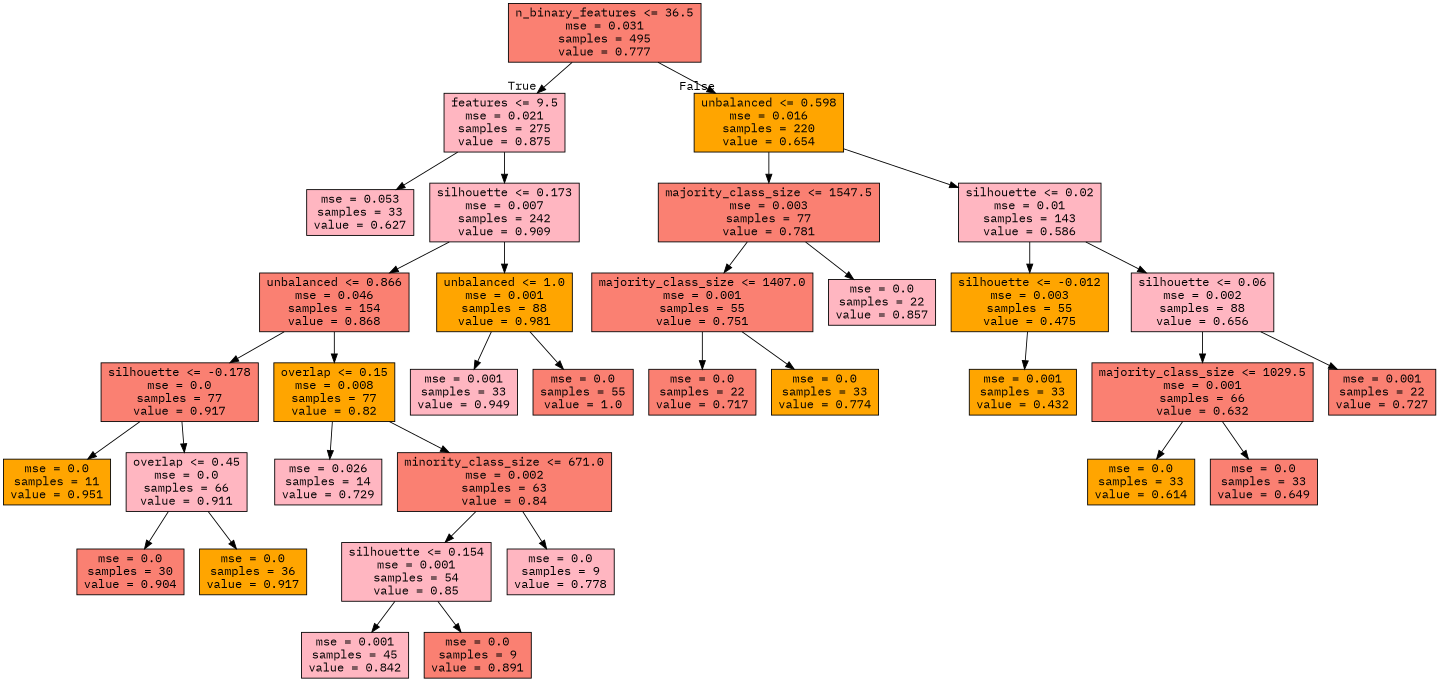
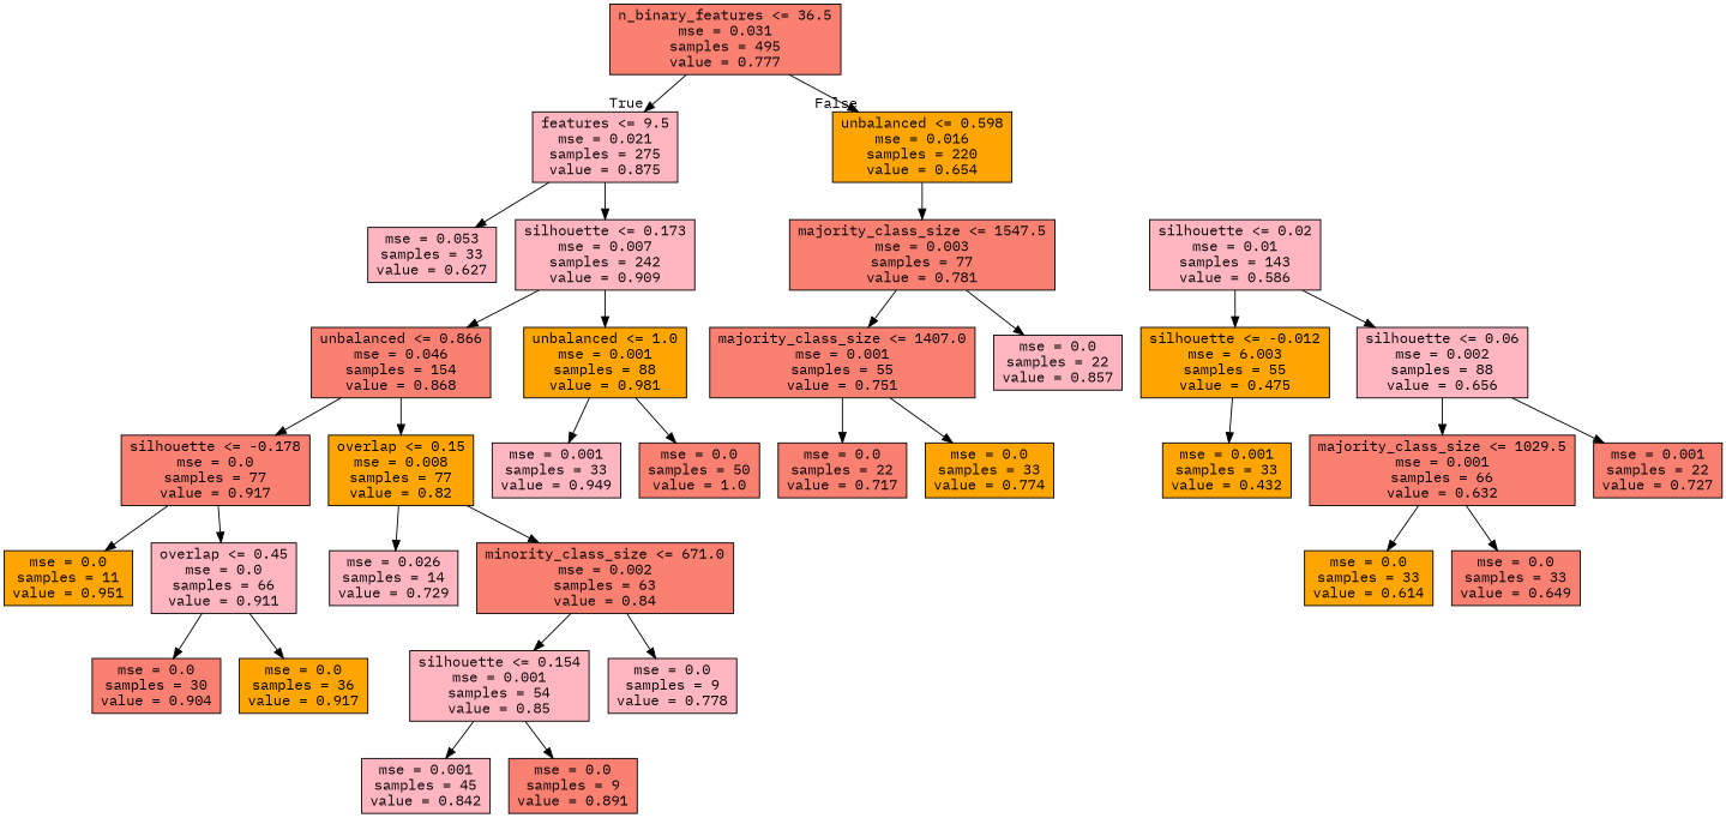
  digraph {
    fontname="IBM Plex Mono"
    node [fillcolor=salmon fontname="IBM Plex Mono" shape=box style=filled]
    edge [fontname="IBM Plex Mono"]
    n1 [label="n_binary_features <= 36.5\nmse = 0.031\nsamples = 495\nvalue = 0.777"]
    n2 [fillcolor=lightpink label="features <= 9.5\nmse = 0.021\nsamples = 275\nvalue = 0.875"]
    n3 [fillcolor=orange label="unbalanced <= 0.598\nmse = 0.016\nsamples = 220\nvalue = 0.654"]
    n4 [fillcolor=lightpink label="mse = 0.053\nsamples = 33\nvalue = 0.627"]
    n5 [fillcolor=lightpink label="silhouette <= 0.173\nmse = 0.007\nsamples = 242\nvalue = 0.909"]
    n6 [label="majority_class_size <= 1547.5\nmse = 0.003\nsamples = 77\nvalue = 0.781"]
    n7 [fillcolor=lightpink label="silhouette <= 0.02\nmse = 0.01\nsamples = 143\nvalue = 0.586"]
    n8 [label="unbalanced <= 0.866\nmse = 0.046\nsamples = 154\nvalue = 0.868"]
    n9 [fillcolor=orange label="unbalanced <= 1.0\nmse = 0.001\nsamples = 88\nvalue = 0.981"]
    n10 [label="silhouette <= -0.178\nmse = 0.0\nsamples = 77\nvalue = 0.917"]
    n11 [fillcolor=orange label="overlap <= 0.15\nmse = 0.008\nsamples = 77\nvalue = 0.82"]
    n12 [fillcolor=lightpink label="mse = 0.001\nsamples = 33\nvalue = 0.949"]
-   n13 [label="mse = 0.0\nsamples = 55\nvalue = 1.0"]
+   n13 [label="mse = 0.0\nsamples = 50\nvalue = 1.0"]
    n14 [fillcolor=orange label="mse = 0.0\nsamples = 11\nvalue = 0.951"]
    n15 [fillcolor=lightpink label="overlap <= 0.45\nmse = 0.0\nsamples = 66\nvalue = 0.911"]
    n16 [fillcolor=lightpink label="mse = 0.026\nsamples = 14\nvalue = 0.729"]
    n17 [label="minority_class_size <= 671.0\nmse = 0.002\nsamples = 63\nvalue = 0.84"]
    n18 [label="mse = 0.0\nsamples = 30\nvalue = 0.904"]
    n19 [fillcolor=orange label="mse = 0.0\nsamples = 36\nvalue = 0.917"]
    n20 [fillcolor=lightpink label="silhouette <= 0.154\nmse = 0.001\nsamples = 54\nvalue = 0.85"]
    n21 [fillcolor=lightpink label="mse = 0.0\nsamples = 9\nvalue = 0.778"]
    n22 [fillcolor=lightpink label="mse = 0.001\nsamples = 45\nvalue = 0.842"]
    n23 [label="mse = 0.0\nsamples = 9\nvalue = 0.891"]
    n24 [label="majority_class_size <= 1407.0\nmse = 0.001\nsamples = 55\nvalue = 0.751"]
    n25 [fillcolor=lightpink label="mse = 0.0\nsamples = 22\nvalue = 0.857"]
-   n26 [fillcolor=orange label="silhouette <= -0.012\nmse = 0.003\nsamples = 55\nvalue = 0.475"]
+   n26 [fillcolor=orange label="silhouette <= -0.012\nmse = 6.003\nsamples = 55\nvalue = 0.475"]
    n27 [fillcolor=lightpink label="silhouette <= 0.06\nmse = 0.002\nsamples = 88\nvalue = 0.656"]
    n28 [label="mse = 0.0\nsamples = 22\nvalue = 0.717"]
    n29 [fillcolor=orange label="mse = 0.0\nsamples = 33\nvalue = 0.774"]
    n30 [fillcolor=orange label="mse = 0.001\nsamples = 33\nvalue = 0.432"]
    n31 [label="majority_class_size <= 1029.5\nmse = 0.001\nsamples = 66\nvalue = 0.632"]
    n32 [label="mse = 0.001\nsamples = 22\nvalue = 0.727"]
    n33 [fillcolor=orange label="mse = 0.0\nsamples = 33\nvalue = 0.614"]
    n34 [label="mse = 0.0\nsamples = 33\nvalue = 0.649"]
    n1 -> n2 [headlabel=True labelangle=45 labeldistance=2.5]
    n1 -> n3 [headlabel=False labelangle=-45 labeldistance=2.5]
    n2 -> n4
    n2 -> n5
    n3 -> n6
-   n3 -> n7
    n5 -> n8
    n5 -> n9
    n6 -> n24
    n6 -> n25
    n7 -> n26
    n7 -> n27
    n8 -> n10
    n8 -> n11
    n9 -> n12
    n9 -> n13
    n10 -> n14
    n10 -> n15
    n11 -> n16
    n11 -> n17
    n15 -> n18
    n15 -> n19
    n17 -> n20
    n17 -> n21
    n20 -> n22
    n20 -> n23
    n24 -> n28
    n24 -> n29
    n26 -> n30
    n27 -> n31
    n27 -> n32
    n31 -> n33
    n31 -> n34
  }
